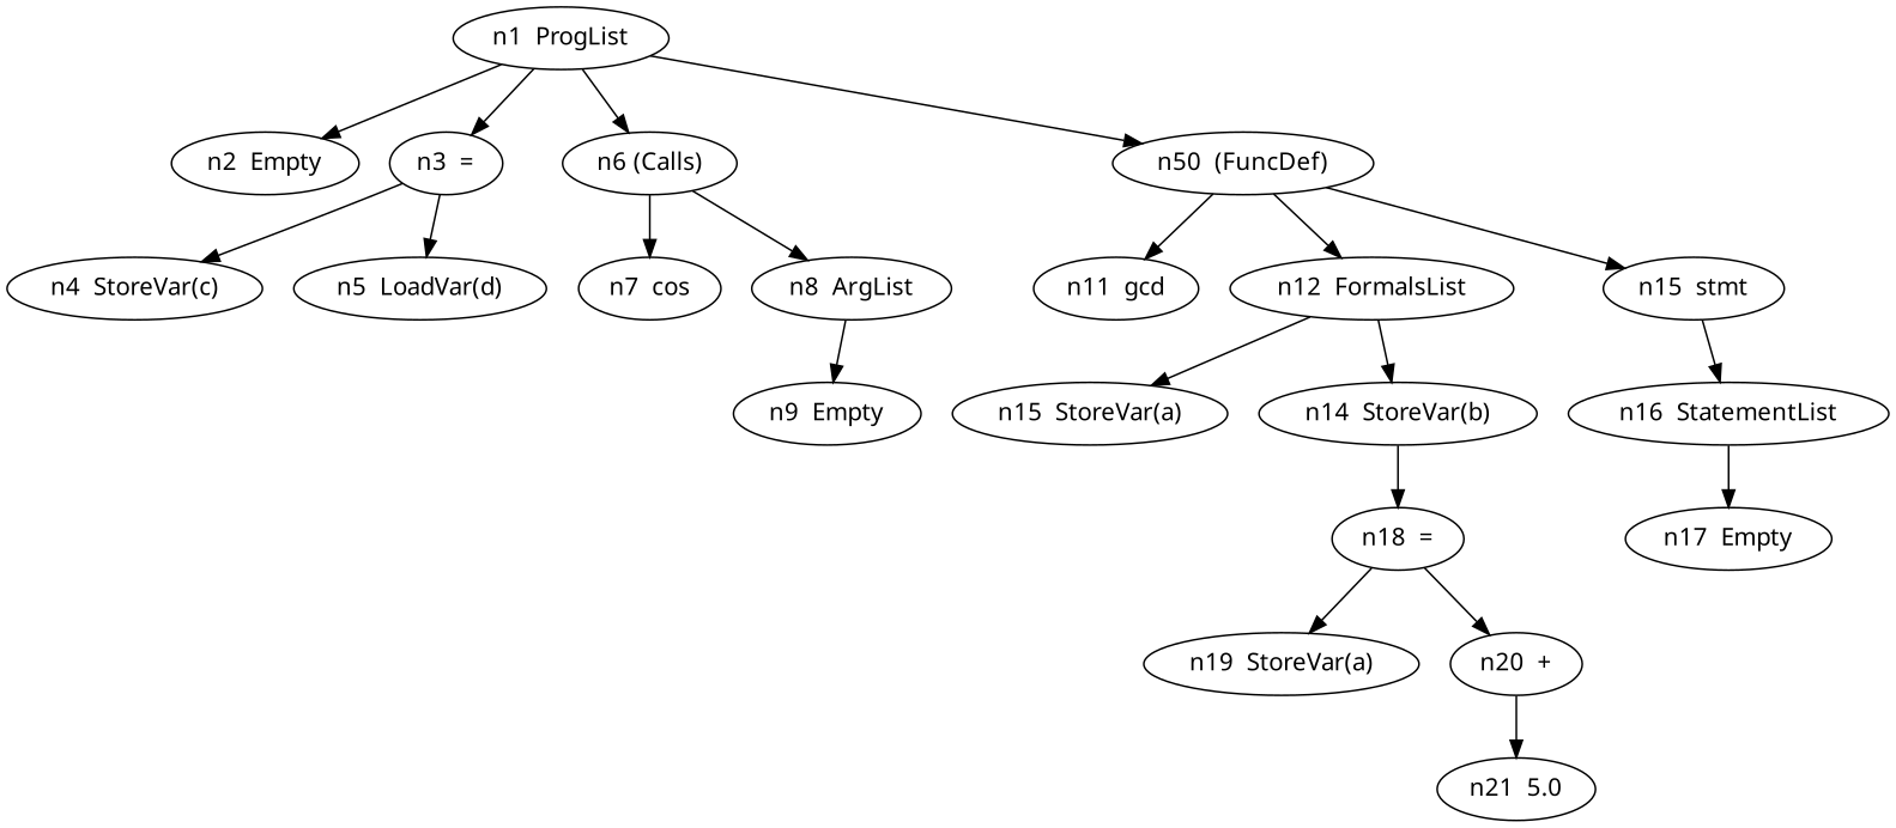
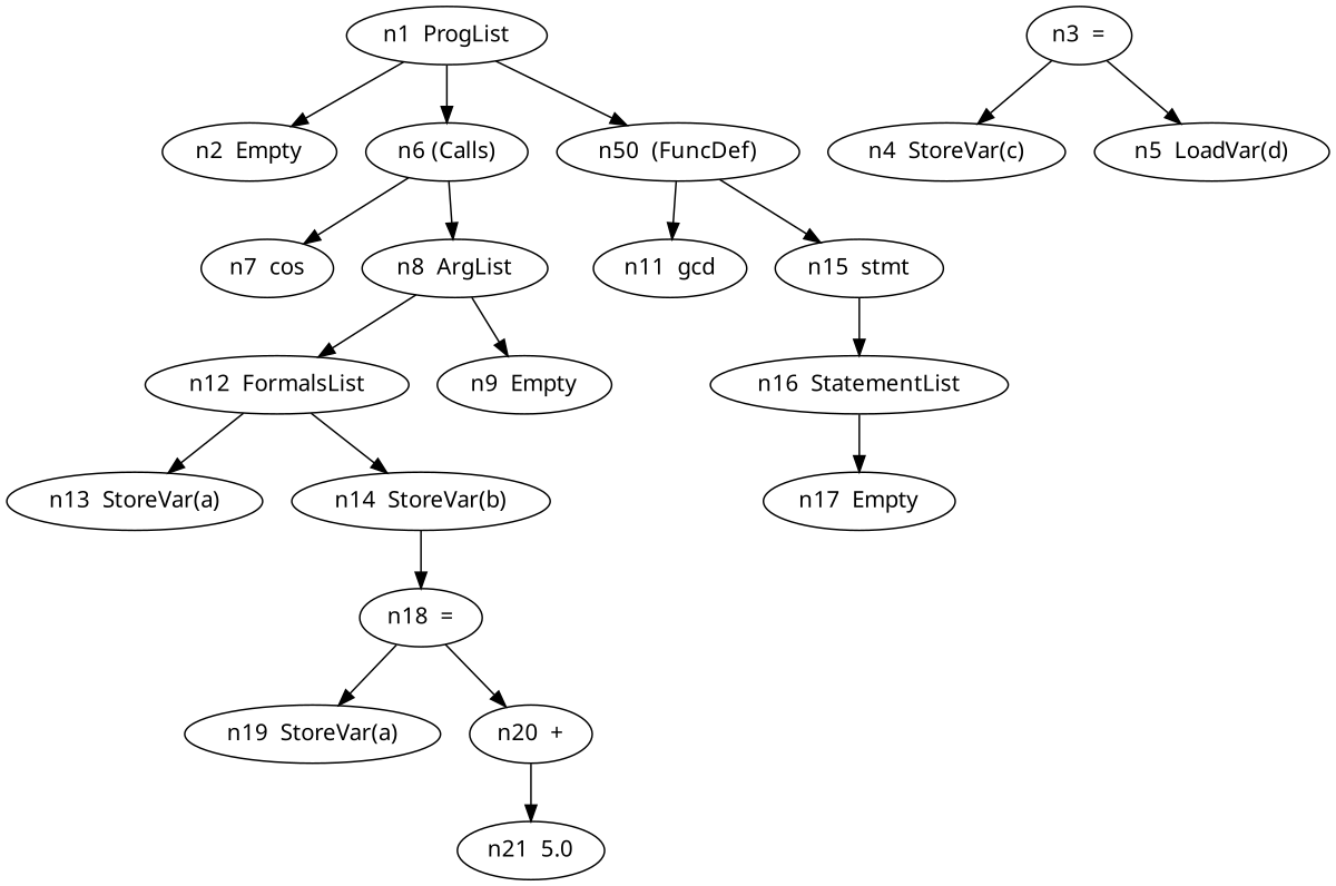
  digraph {
    fontname="Noto Sans"
    node [fontname="Noto Sans"]
    edge [fontname="Noto Sans"]
    n1 [label="n1  ProgList"]
    n2 [label="n2  Empty"]
    n3 [label="n3  ="]
    n4 [label="n6 (Calls)"]
    n5 [label="n50  (FuncDef)"]
    n6 [label="n4  StoreVar(c)"]
    n7 [label="n5  LoadVar(d)"]
    n8 [label="n7  cos"]
    n9 [label="n8  ArgList"]
    n10 [label="n11  gcd"]
    n11 [label="n12  FormalsList"]
    n12 [label="n15  stmt"]
    n13 [label="n9  Empty"]
-   n14 [label="n15  StoreVar(a)"]
+   n14 [label="n13  StoreVar(a)"]
    n15 [label="n14  StoreVar(b)"]
    n16 [label="n16  StatementList"]
    n17 [label="n18  ="]
    n18 [label="n17  Empty"]
    n19 [label="n19  StoreVar(a)"]
    n20 [label="n20  +"]
    n21 [label="n21  5.0"]
    n1 -> n2
-   n1 -> n3
    n1 -> n4
    n1 -> n5
    n3 -> n6
    n3 -> n7
    n4 -> n8
    n4 -> n9
    n5 -> n10
-   n5 -> n11
+   n9 -> n11
    n5 -> n12
    n9 -> n13
    n11 -> n14
    n11 -> n15
    n12 -> n16
    n15 -> n17
    n16 -> n18
    n17 -> n19
    n17 -> n20
    n20 -> n21
  }
